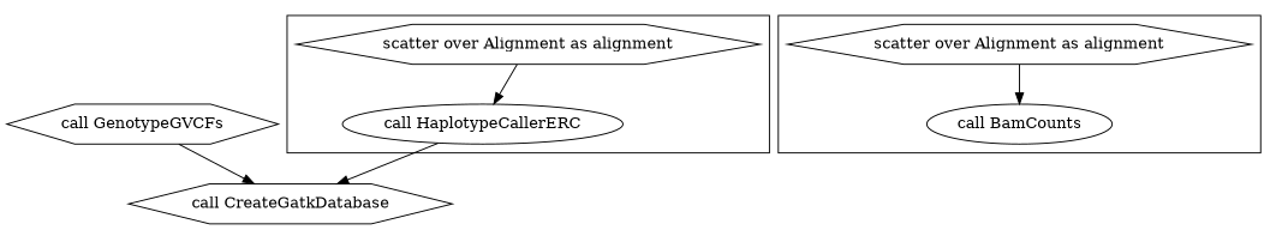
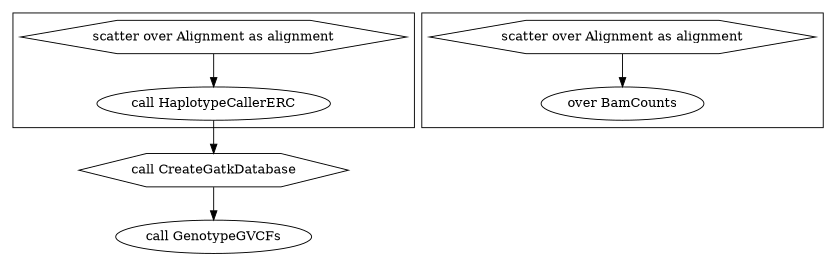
  digraph {
    compound=true
    n1 [label="call HaplotypeCallerERC"]
    n2 [label="scatter over Alignment as alignment" shape=hexagon]
-   n3 [label="call BamCounts"]
+   n3 [label="over BamCounts"]
    n4 [label="scatter over Alignment as alignment" shape=hexagon]
    n5 [label="call CreateGatkDatabase" shape=hexagon]
-   n6 [label="call GenotypeGVCFs" shape=hexagon]
+   n6 [label="call GenotypeGVCFs"]
    subgraph cluster_1 {
      fillcolor=white
      style="filled,solid"
      n1
      n2
    }
    subgraph cluster_2 {
      fillcolor=white
      style="filled,solid"
      n3
      n4
    }
    n1 -> n5
    n2 -> n1
    n4 -> n3
-   n6 -> n5
+   n5 -> n6
  }
